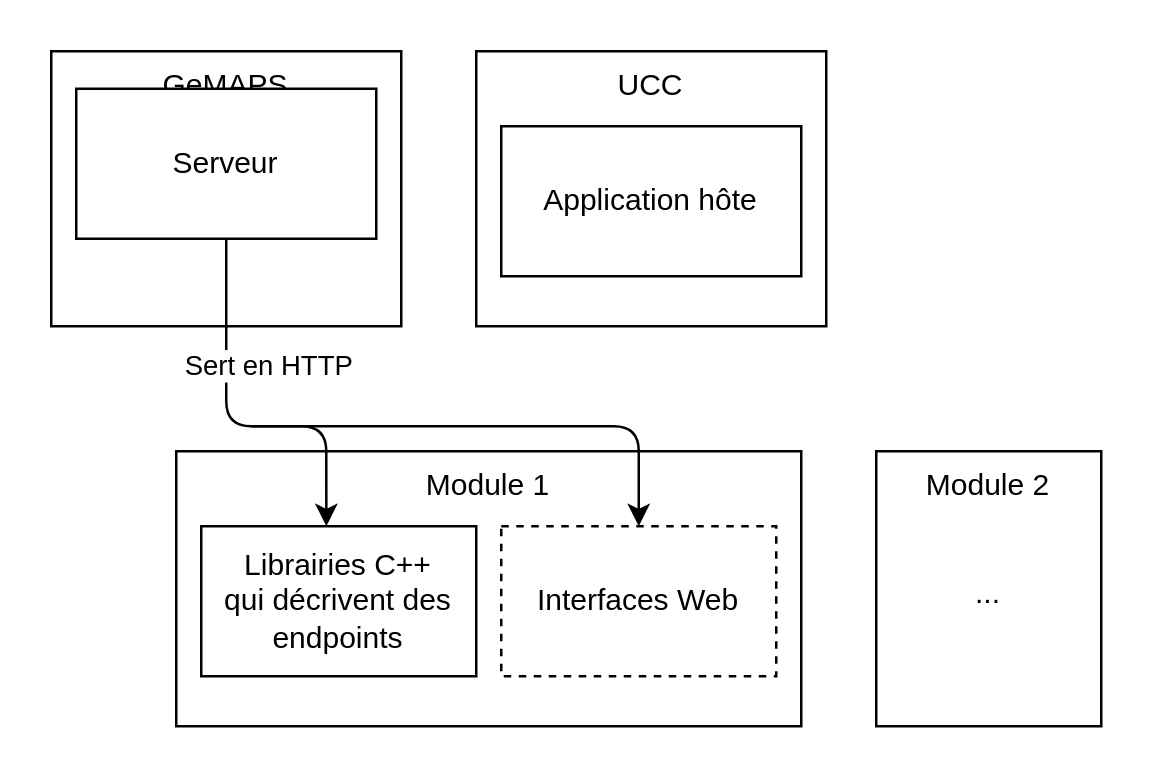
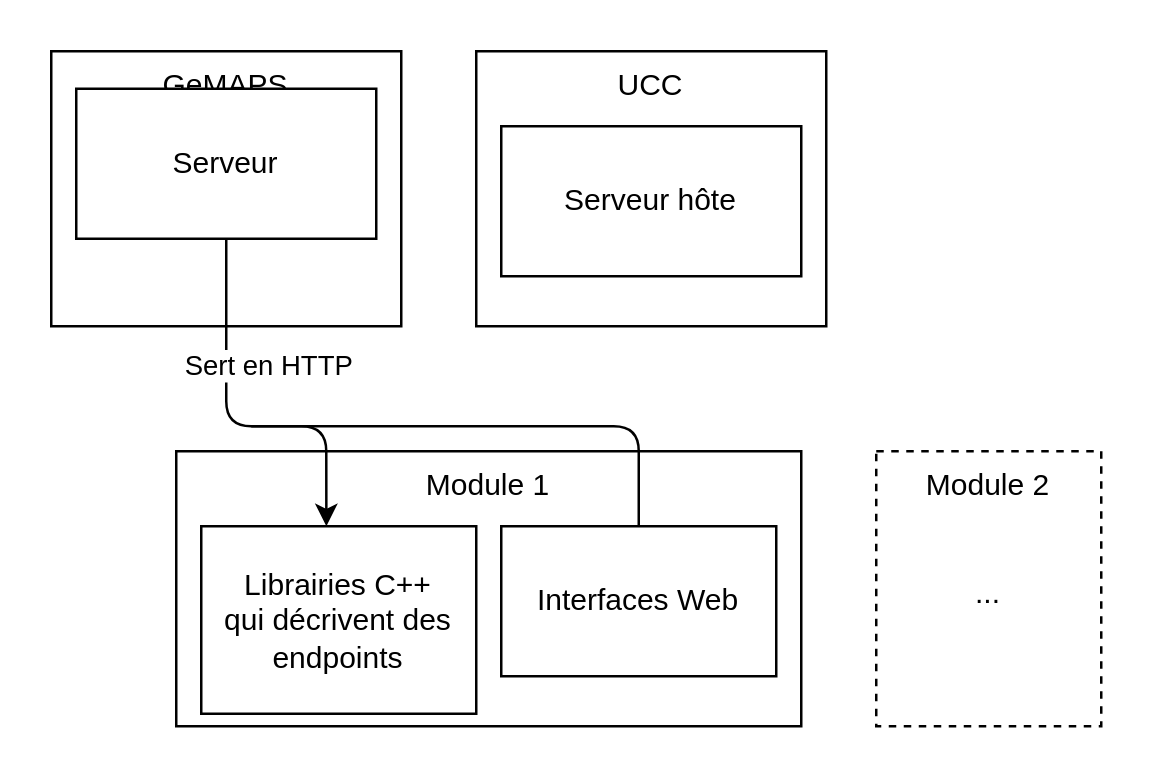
  <mxCell id="0" />
  <mxCell id="1" parent="0" />
  <mxCell id="2" value="GeMAPS" style="whiteSpace=wrap;html=1;verticalAlign=top;" vertex="1" parent="1"><mxGeometry x="20" y="20" width="140" height="110" as="geometry" /></mxCell>
  <mxCell id="3" value="UCC" style="whiteSpace=wrap;html=1;verticalAlign=top;" vertex="1" parent="1"><mxGeometry x="190" y="20" width="140" height="110" as="geometry" /></mxCell>
  <mxCell id="4" value="Module 1" style="whiteSpace=wrap;html=1;verticalAlign=top;" vertex="1" parent="1"><mxGeometry x="70" y="180" width="250" height="110" as="geometry" /></mxCell>
- <mxCell id="5" value="Application hôte" style="whiteSpace=wrap;html=1;" vertex="1" parent="1"><mxGeometry x="200" y="50" width="120" height="60" as="geometry" /></mxCell>
- <mxCell id="6" style="edgeStyle=none;html=1;" edge="1" parent="1" source="9" target="11"><mxGeometry relative="1" as="geometry"><Array as="points"><mxPoint x="90" y="170" /><mxPoint x="255" y="170" /></Array></mxGeometry></mxCell>
+ <mxCell id="5" value="Serveur hôte" style="whiteSpace=wrap;html=1;" vertex="1" parent="1"><mxGeometry x="200" y="50" width="120" height="60" as="geometry" /></mxCell>
+ <mxCell id="6" style="edgeStyle=none;html=1;endArrow=none;" edge="1" parent="1" source="9" target="11"><mxGeometry relative="1" as="geometry"><Array as="points"><mxPoint x="90" y="170" /><mxPoint x="255" y="170" /></Array></mxGeometry></mxCell>
  <mxCell id="7" value="Sert en HTTP" style="edgeLabel;html=1;align=center;verticalAlign=middle;resizable=0;points=[];" vertex="1" connectable="0" parent="6"><mxGeometry x="0.142" y="1" relative="1" as="geometry"><mxPoint x="-69" y="-24" as="offset" /></mxGeometry></mxCell>
  <mxCell id="8" style="edgeStyle=none;html=1;entryX=0.455;entryY=0;entryDx=0;entryDy=0;entryPerimeter=0;" edge="1" parent="1" target="10"><mxGeometry relative="1" as="geometry"><mxPoint x="100" y="170" as="sourcePoint" /><Array as="points"><mxPoint x="130" y="170" /></Array></mxGeometry></mxCell>
  <mxCell id="9" value="Serveur" style="whiteSpace=wrap;html=1;" vertex="1" parent="1"><mxGeometry x="30" y="35" width="120" height="60" as="geometry" /></mxCell>
- <mxCell id="10" value="Librairies C++&lt;br&gt;qui décrivent des endpoints" style="whiteSpace=wrap;html=1;" vertex="1" parent="1"><mxGeometry x="80" y="210" width="110" height="60" as="geometry" /></mxCell>
- <mxCell id="11" value="Interfaces Web" style="whiteSpace=wrap;html=1;dashed=1;" vertex="1" parent="1"><mxGeometry x="200" y="210" width="110" height="60" as="geometry" /></mxCell>
- <mxCell id="12" value="Module 2&lt;br&gt;&lt;br&gt;&lt;br&gt;..." style="whiteSpace=wrap;html=1;verticalAlign=top;" vertex="1" parent="1"><mxGeometry x="350" y="180" width="90" height="110" as="geometry" /></mxCell>
+ <mxCell id="10" value="Librairies C++&lt;br&gt;qui décrivent des endpoints" style="whiteSpace=wrap;html=1;" vertex="1" parent="1"><mxGeometry x="80" y="210" width="110" height="75" as="geometry" /></mxCell>
+ <mxCell id="11" value="Interfaces Web" style="whiteSpace=wrap;html=1;" vertex="1" parent="1"><mxGeometry x="200" y="210" width="110" height="60" as="geometry" /></mxCell>
+ <mxCell id="12" value="Module 2&lt;br&gt;&lt;br&gt;&lt;br&gt;..." style="whiteSpace=wrap;html=1;verticalAlign=top;dashed=1;" vertex="1" parent="1"><mxGeometry x="350" y="180" width="90" height="110" as="geometry" /></mxCell>
